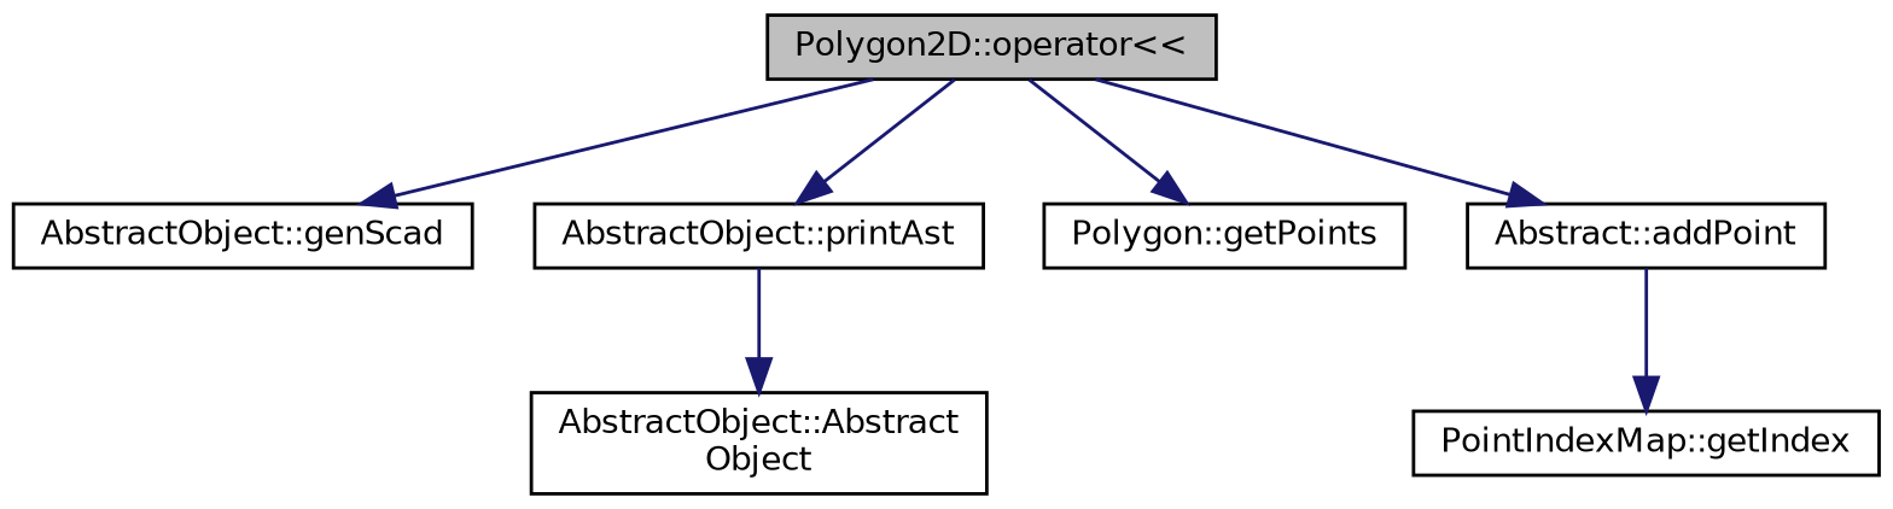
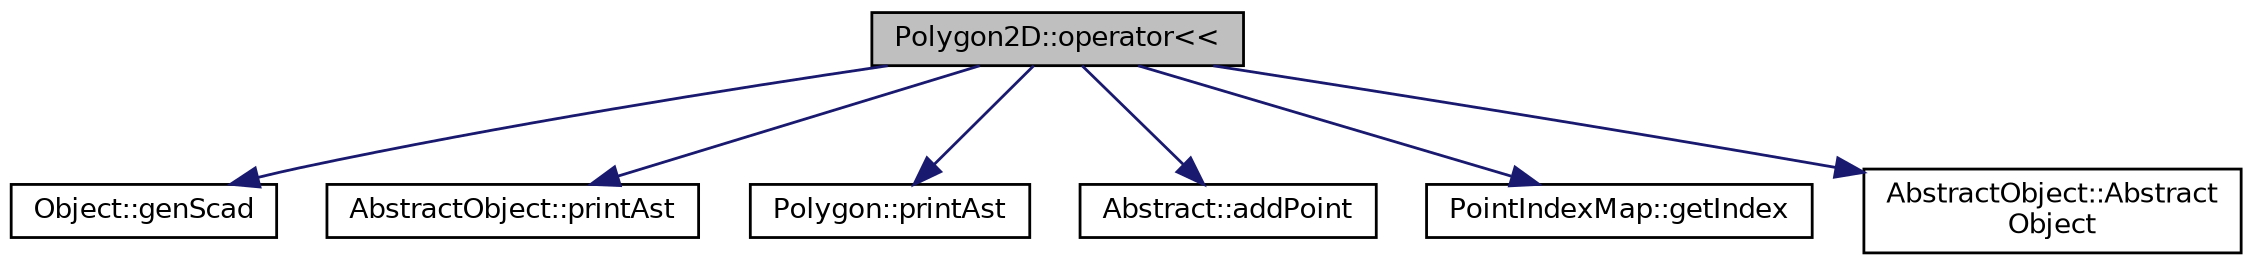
  digraph {
    rankdir=TB
    node [color=black fillcolor=white fontname=Helvetica fontsize=10 shape=record style=filled]
    edge [color=midnightblue fontname=Helvetica fontsize=10 labelfontname=Helvetica labelfontsize=10 style=solid]
    n1 [fillcolor=grey75 fontcolor=black height=0.2 label="Polygon2D::operator\<\<" width=0.4]
-   n2 [height=0.2 label="AbstractObject::genScad" width=0.4]
+   n2 [height=0.2 label="Object::genScad" width=0.4]
    n3 [height=0.2 label="AbstractObject::printAst" width=0.4]
-   n4 [height=0.2 label="Polygon::getPoints" width=0.4]
+   n4 [height=0.2 label="Polygon::printAst" width=0.4]
    n5 [height=0.2 label="Abstract::addPoint" width=0.4]
    n6 [height=0.2 label="PointIndexMap::getIndex" width=0.4]
    n7 [height=0.2 label="AbstractObject::Abstract\lObject" width=0.4]
    n1 -> n2
    n1 -> n3
    n1 -> n4
    n1 -> n5
-   n5 -> n6
-   n3 -> n7
+   n1 -> n6
+   n1 -> n7
  }
